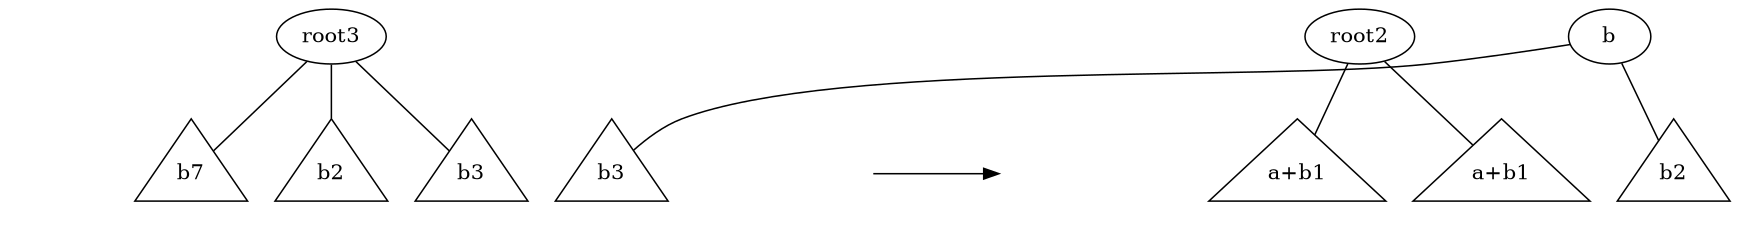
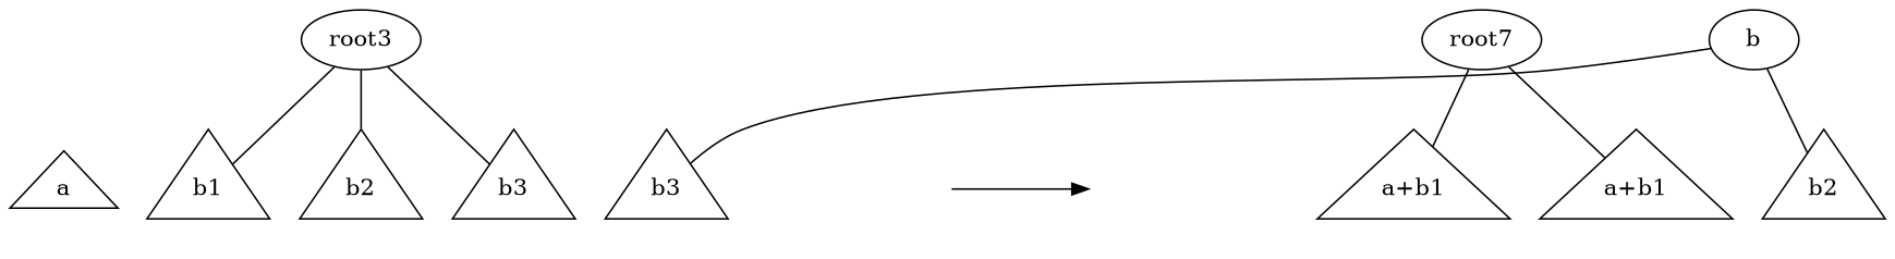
  digraph {
    ordering=out
    node [shape=triangle]
    edge [dir=none]
-   b1 [height=1.0 label=b7]
+   a
+   b1 [height=1.0]
    breakL [height=1.0 style=invis width=0]
    b3 [height=1.0]
    n5 [height=1.0 label="a+b1"]
    n6 [height=1.0 label="a+b1"]
    b2 [height=1.0]
    breakR [height=1.0 style=invis width=0]
    b [shape=""]
-   root2 [shape=""]
+   root2 [label=root7 shape=""]
    root3 [shape=""]
    n12 [height=1.0 label=b2]
    n13 [height=1.0 label=b3]
    subgraph sub_1 {
      rank=same
+     a
      b1
      breakL
      b3
      n5
      n6
      b2
      breakR
    }
+   a -> b1 [style=invis]
    breakL -> breakR [dir=forward minlen=2]
    b3 -> breakL [style=invis]
    n6 -> b2 [style=invis]
    breakR -> n5 [style=invis]
    b -> b3
    b -> b2
    root2 -> n5
    root2 -> n6
    root3 -> b1
    root3 -> n12
    root3 -> n13
  }
